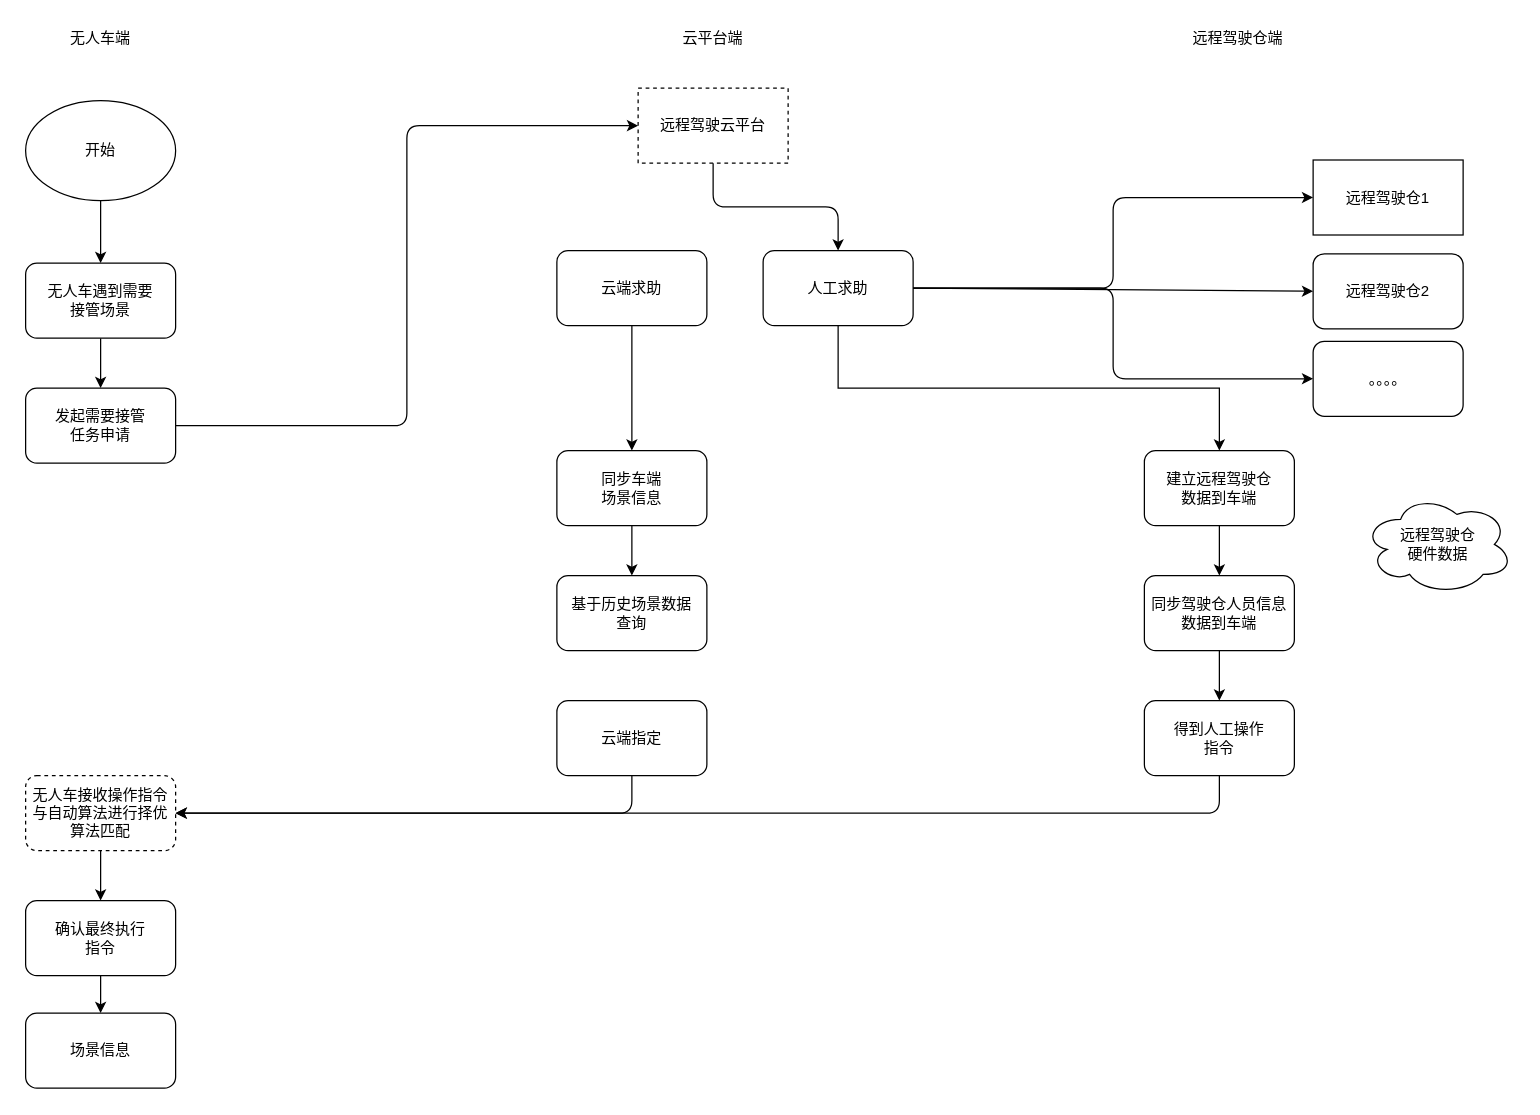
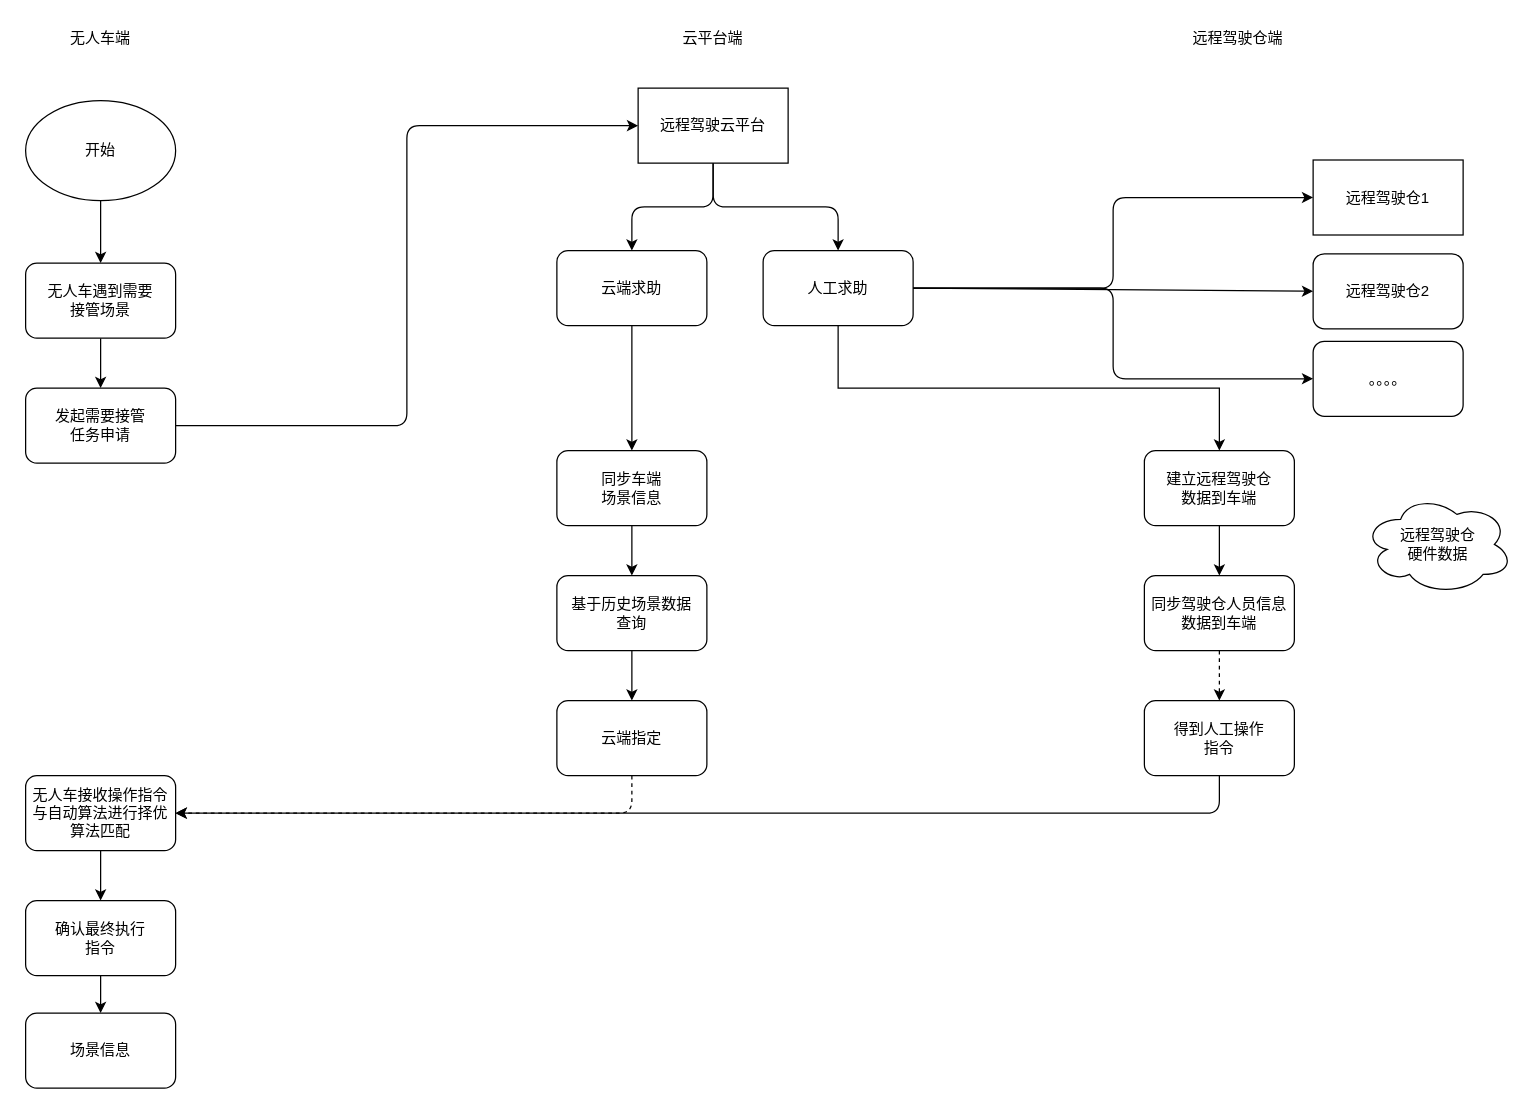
  <mxCell id="0" />
  <mxCell id="1" parent="0" />
  <mxCell id="2" value="" style="edgeStyle=orthogonalEdgeStyle;rounded=0;orthogonalLoop=1;jettySize=auto;html=1;" parent="1" source="3" target="5" edge="1"><mxGeometry relative="1" as="geometry" /></mxCell>
  <mxCell id="3" value="开始" style="ellipse;whiteSpace=wrap;html=1;" parent="1" vertex="1"><mxGeometry x="20" y="80" width="120" height="80" as="geometry" /></mxCell>
  <mxCell id="4" value="" style="edgeStyle=orthogonalEdgeStyle;rounded=0;orthogonalLoop=1;jettySize=auto;html=1;" parent="1" source="5" target="6" edge="1"><mxGeometry relative="1" as="geometry" /></mxCell>
  <mxCell id="5" value="无人车遇到需要&lt;br&gt;接管场景" style="rounded=1;whiteSpace=wrap;html=1;" parent="1" vertex="1"><mxGeometry x="20" y="210" width="120" height="60" as="geometry" /></mxCell>
  <mxCell id="6" value="发起需要接管&lt;br&gt;任务申请" style="rounded=1;whiteSpace=wrap;html=1;" parent="1" vertex="1"><mxGeometry x="20" y="310" width="120" height="60" as="geometry" /></mxCell>
  <mxCell id="7" value="远程驾驶仓1" style="whiteSpace=wrap;html=1;rounded=0;" parent="1" vertex="1"><mxGeometry x="1050" y="127.5" width="120" height="60" as="geometry" /></mxCell>
- <mxCell id="8" value="远程驾驶云平台" style="rounded=0;whiteSpace=wrap;html=1;dashed=1;" parent="1" vertex="1"><mxGeometry x="510" y="70" width="120" height="60" as="geometry" /></mxCell>
+ <mxCell id="8" value="远程驾驶云平台" style="rounded=0;whiteSpace=wrap;html=1;" parent="1" vertex="1"><mxGeometry x="510" y="70" width="120" height="60" as="geometry" /></mxCell>
  <mxCell id="9" value="远程驾驶仓2" style="rounded=1;whiteSpace=wrap;html=1;" parent="1" vertex="1"><mxGeometry x="1050" y="202.5" width="120" height="60" as="geometry" /></mxCell>
  <mxCell id="10" value="。。。。" style="rounded=1;whiteSpace=wrap;html=1;" parent="1" vertex="1"><mxGeometry x="1050" y="272.5" width="120" height="60" as="geometry" /></mxCell>
  <mxCell id="11" value="" style="edgeStyle=orthogonalEdgeStyle;rounded=0;orthogonalLoop=1;jettySize=auto;html=1;exitX=0.5;exitY=1;exitDx=0;exitDy=0;" parent="1" source="23" target="13" edge="1"><mxGeometry relative="1" as="geometry"><mxPoint x="680" y="320" as="sourcePoint" /></mxGeometry></mxCell>
  <mxCell id="12" value="" style="edgeStyle=orthogonalEdgeStyle;rounded=0;orthogonalLoop=1;jettySize=auto;html=1;" edge="1" parent="1" source="13" target="38"><mxGeometry relative="1" as="geometry" /></mxCell>
  <mxCell id="13" value="建立远程驾驶仓&lt;br&gt;数据到车端&lt;br&gt;" style="rounded=1;whiteSpace=wrap;html=1;" parent="1" vertex="1"><mxGeometry x="915" y="360" width="120" height="60" as="geometry" /></mxCell>
  <mxCell id="14" value="" style="edgeStyle=orthogonalEdgeStyle;rounded=0;orthogonalLoop=1;jettySize=auto;html=1;" parent="1" source="15" target="17" edge="1"><mxGeometry relative="1" as="geometry" /></mxCell>
- <mxCell id="15" value="无人车接收操作指令&lt;br&gt;与自动算法进行择优算法匹配" style="rounded=1;whiteSpace=wrap;html=1;dashed=1;" parent="1" vertex="1"><mxGeometry x="20" y="620" width="120" height="60" as="geometry" /></mxCell>
+ <mxCell id="15" value="无人车接收操作指令&lt;br&gt;与自动算法进行择优算法匹配" style="rounded=1;whiteSpace=wrap;html=1;" parent="1" vertex="1"><mxGeometry x="20" y="620" width="120" height="60" as="geometry" /></mxCell>
  <mxCell id="16" value="" style="edgeStyle=orthogonalEdgeStyle;rounded=0;orthogonalLoop=1;jettySize=auto;html=1;" parent="1" source="17" target="18" edge="1"><mxGeometry relative="1" as="geometry" /></mxCell>
  <mxCell id="17" value="确认最终执行&lt;br&gt;指令" style="rounded=1;whiteSpace=wrap;html=1;" parent="1" vertex="1"><mxGeometry x="20" y="720" width="120" height="60" as="geometry" /></mxCell>
  <mxCell id="18" value="场景信息" style="rounded=1;whiteSpace=wrap;html=1;" parent="1" vertex="1"><mxGeometry x="20" y="810" width="120" height="60" as="geometry" /></mxCell>
  <mxCell id="19" value="无人车端" style="text;html=1;strokeColor=none;fillColor=none;align=center;verticalAlign=middle;whiteSpace=wrap;rounded=0;" vertex="1" parent="1"><mxGeometry x="35" y="20" width="90" height="20" as="geometry" /></mxCell>
  <mxCell id="20" value="云平台端" style="text;html=1;strokeColor=none;fillColor=none;align=center;verticalAlign=middle;whiteSpace=wrap;rounded=0;" vertex="1" parent="1"><mxGeometry x="525" y="20" width="90" height="20" as="geometry" /></mxCell>
  <mxCell id="21" value="远程驾驶仓端" style="text;html=1;strokeColor=none;fillColor=none;align=center;verticalAlign=middle;whiteSpace=wrap;rounded=0;" vertex="1" parent="1"><mxGeometry x="945" y="20" width="90" height="20" as="geometry" /></mxCell>
  <mxCell id="22" value="" style="endArrow=classic;html=1;exitX=1;exitY=0.5;exitDx=0;exitDy=0;entryX=0;entryY=0.5;entryDx=0;entryDy=0;edgeStyle=elbowEdgeStyle;" edge="1" parent="1" source="6" target="8"><mxGeometry width="50" height="50" relative="1" as="geometry"><mxPoint x="210" y="310" as="sourcePoint" /><mxPoint x="260" y="260" as="targetPoint" /></mxGeometry></mxCell>
  <mxCell id="23" value="人工求助" style="rounded=1;whiteSpace=wrap;html=1;" vertex="1" parent="1"><mxGeometry x="610" y="200" width="120" height="60" as="geometry" /></mxCell>
  <mxCell id="24" value="" style="edgeStyle=orthogonalEdgeStyle;rounded=0;orthogonalLoop=1;jettySize=auto;html=1;" edge="1" parent="1" source="25" target="29"><mxGeometry relative="1" as="geometry" /></mxCell>
  <mxCell id="25" value="云端求助" style="rounded=1;whiteSpace=wrap;html=1;" vertex="1" parent="1"><mxGeometry x="445" y="200" width="120" height="60" as="geometry" /></mxCell>
+ <mxCell id="26" value="" style="endArrow=classic;html=1;exitX=0.5;exitY=1;exitDx=0;exitDy=0;entryX=0.5;entryY=0;entryDx=0;entryDy=0;edgeStyle=orthogonalEdgeStyle;" edge="1" parent="1" source="8" target="25"><mxGeometry width="50" height="50" relative="1" as="geometry"><mxPoint x="570" y="400" as="sourcePoint" /><mxPoint x="620" y="350" as="targetPoint" /></mxGeometry></mxCell>
  <mxCell id="27" value="" style="endArrow=classic;html=1;exitX=0.5;exitY=1;exitDx=0;exitDy=0;entryX=0.5;entryY=0;entryDx=0;entryDy=0;edgeStyle=orthogonalEdgeStyle;" edge="1" parent="1" source="8" target="23"><mxGeometry width="50" height="50" relative="1" as="geometry"><mxPoint x="680" y="360" as="sourcePoint" /><mxPoint x="730" y="310" as="targetPoint" /></mxGeometry></mxCell>
  <mxCell id="28" value="" style="edgeStyle=orthogonalEdgeStyle;rounded=0;orthogonalLoop=1;jettySize=auto;html=1;" edge="1" parent="1" source="29" target="31"><mxGeometry relative="1" as="geometry" /></mxCell>
  <mxCell id="29" value="同步车端&lt;br&gt;场景信息" style="rounded=1;whiteSpace=wrap;html=1;" vertex="1" parent="1"><mxGeometry x="445" y="360" width="120" height="60" as="geometry" /></mxCell>
+ <mxCell id="30" value="" style="edgeStyle=orthogonalEdgeStyle;rounded=0;orthogonalLoop=1;jettySize=auto;html=1;" edge="1" parent="1" source="31" target="32"><mxGeometry relative="1" as="geometry" /></mxCell>
  <mxCell id="31" value="基于历史场景数据&lt;br&gt;查询" style="rounded=1;whiteSpace=wrap;html=1;" vertex="1" parent="1"><mxGeometry x="445" y="460" width="120" height="60" as="geometry" /></mxCell>
  <mxCell id="32" value="云端指定" style="rounded=1;whiteSpace=wrap;html=1;" vertex="1" parent="1"><mxGeometry x="445" y="560" width="120" height="60" as="geometry" /></mxCell>
- <mxCell id="33" value="" style="endArrow=classic;html=1;exitX=0.5;exitY=1;exitDx=0;exitDy=0;entryX=1;entryY=0.5;entryDx=0;entryDy=0;edgeStyle=orthogonalEdgeStyle;" edge="1" parent="1" source="32" target="15"><mxGeometry width="50" height="50" relative="1" as="geometry"><mxPoint x="330" y="630" as="sourcePoint" /><mxPoint x="380" y="580" as="targetPoint" /></mxGeometry></mxCell>
+ <mxCell id="33" value="" style="endArrow=classic;html=1;exitX=0.5;exitY=1;exitDx=0;exitDy=0;entryX=1;entryY=0.5;entryDx=0;entryDy=0;edgeStyle=orthogonalEdgeStyle;dashed=1;" edge="1" parent="1" source="32" target="15"><mxGeometry width="50" height="50" relative="1" as="geometry"><mxPoint x="330" y="630" as="sourcePoint" /><mxPoint x="380" y="580" as="targetPoint" /></mxGeometry></mxCell>
  <mxCell id="34" value="" style="endArrow=classic;html=1;exitX=1;exitY=0.5;exitDx=0;exitDy=0;entryX=0;entryY=0.5;entryDx=0;entryDy=0;edgeStyle=orthogonalEdgeStyle;" edge="1" parent="1" source="23" target="7"><mxGeometry width="50" height="50" relative="1" as="geometry"><mxPoint x="830" y="360" as="sourcePoint" /><mxPoint x="880" y="310" as="targetPoint" /></mxGeometry></mxCell>
  <mxCell id="35" value="" style="endArrow=classic;html=1;exitX=1;exitY=0.5;exitDx=0;exitDy=0;entryX=0;entryY=0.5;entryDx=0;entryDy=0;" edge="1" parent="1" source="23" target="9"><mxGeometry width="50" height="50" relative="1" as="geometry"><mxPoint x="830" y="360" as="sourcePoint" /><mxPoint x="880" y="310" as="targetPoint" /></mxGeometry></mxCell>
  <mxCell id="36" value="" style="endArrow=classic;html=1;exitX=1;exitY=0.5;exitDx=0;exitDy=0;entryX=0;entryY=0.5;entryDx=0;entryDy=0;edgeStyle=orthogonalEdgeStyle;" edge="1" parent="1" source="23" target="10"><mxGeometry width="50" height="50" relative="1" as="geometry"><mxPoint x="850" y="380" as="sourcePoint" /><mxPoint x="900" y="330" as="targetPoint" /></mxGeometry></mxCell>
- <mxCell id="37" value="" style="edgeStyle=orthogonalEdgeStyle;rounded=0;orthogonalLoop=1;jettySize=auto;html=1;" edge="1" parent="1" source="38" target="40"><mxGeometry relative="1" as="geometry" /></mxCell>
+ <mxCell id="37" value="" style="edgeStyle=orthogonalEdgeStyle;rounded=0;orthogonalLoop=1;jettySize=auto;html=1;dashed=1;" edge="1" parent="1" source="38" target="40"><mxGeometry relative="1" as="geometry" /></mxCell>
  <mxCell id="38" value="同步驾驶仓人员信息&lt;br&gt;数据到车端" style="rounded=1;whiteSpace=wrap;html=1;" vertex="1" parent="1"><mxGeometry x="915" y="460" width="120" height="60" as="geometry" /></mxCell>
  <mxCell id="39" value="远程驾驶仓&lt;br&gt;硬件数据" style="ellipse;shape=cloud;whiteSpace=wrap;html=1;" vertex="1" parent="1"><mxGeometry x="1090" y="395" width="120" height="80" as="geometry" /></mxCell>
  <mxCell id="40" value="得到人工操作&lt;br&gt;指令" style="rounded=1;whiteSpace=wrap;html=1;" vertex="1" parent="1"><mxGeometry x="915" y="560" width="120" height="60" as="geometry" /></mxCell>
  <mxCell id="41" value="" style="endArrow=classic;html=1;entryX=1;entryY=0.5;entryDx=0;entryDy=0;exitX=0.5;exitY=1;exitDx=0;exitDy=0;edgeStyle=orthogonalEdgeStyle;" edge="1" parent="1" source="40" target="15"><mxGeometry width="50" height="50" relative="1" as="geometry"><mxPoint x="380" y="830" as="sourcePoint" /><mxPoint x="430" y="780" as="targetPoint" /></mxGeometry></mxCell>
